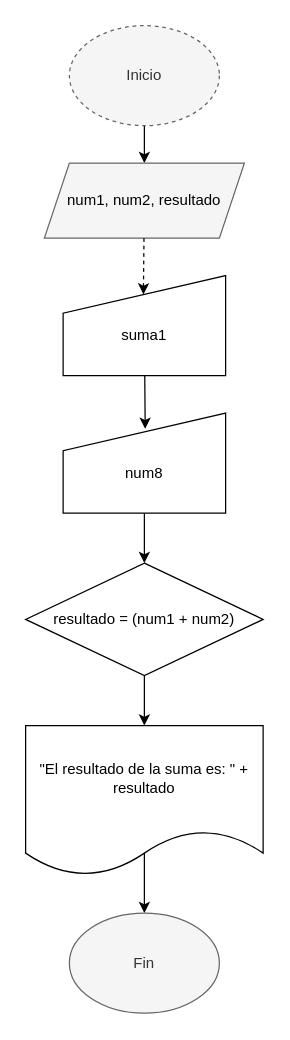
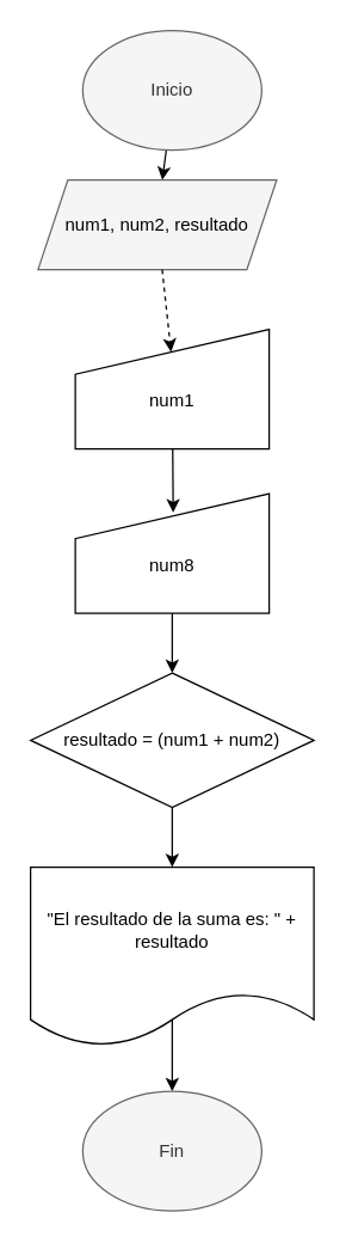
  <mxCell id="0" />
  <mxCell id="1" parent="0" />
  <mxCell id="2" value="" style="edgeStyle=none;html=1;" edge="1" parent="1" source="3" target="4"><mxGeometry relative="1" as="geometry" /></mxCell>
- <mxCell id="3" value="Inicio" style="ellipse;whiteSpace=wrap;html=1;fillColor=light-dark(#F5F5F5,#FFFFFF);fontColor=light-dark(#333333,#000000);strokeColor=#666666;dashed=1;" parent="1" vertex="1"><mxGeometry x="55" y="20" width="120" height="80" as="geometry" /></mxCell>
- <mxCell id="4" value="&lt;font style=&quot;color: light-dark(rgb(0, 0, 0), rgb(0, 0, 0));&quot;&gt;num1, num2, resultado&lt;/font&gt;" style="shape=parallelogram;perimeter=parallelogramPerimeter;whiteSpace=wrap;html=1;fixedSize=1;fillColor=light-dark(#F5F5F5,#FFFFFF);strokeColor=#666666;fontColor=light-dark(#333333,#000000);" vertex="1" parent="1"><mxGeometry x="35" y="130" width="160" height="60" as="geometry" /></mxCell>
- <mxCell id="5" value="&lt;div&gt;&lt;br&gt;&lt;/div&gt;suma1" style="shape=manualInput;whiteSpace=wrap;html=1;fillColor=light-dark(#FFFFFF,#FFFFFF);fontColor=light-dark(#000000,#000000);" vertex="1" parent="1"><mxGeometry x="50" y="220" width="130" height="80" as="geometry" /></mxCell>
+ <mxCell id="3" value="Inicio" style="ellipse;whiteSpace=wrap;html=1;fillColor=light-dark(#F5F5F5,#FFFFFF);fontColor=light-dark(#333333,#000000);strokeColor=#666666;" parent="1" vertex="1"><mxGeometry x="55" y="20" width="120" height="80" as="geometry" /></mxCell>
+ <mxCell id="4" value="&lt;font style=&quot;color: light-dark(rgb(0, 0, 0), rgb(0, 0, 0));&quot;&gt;num1, num2, resultado&lt;/font&gt;" style="shape=parallelogram;perimeter=parallelogramPerimeter;whiteSpace=wrap;html=1;fixedSize=1;fillColor=light-dark(#F5F5F5,#FFFFFF);strokeColor=#666666;fontColor=light-dark(#333333,#000000);" vertex="1" parent="1"><mxGeometry x="25" y="120" width="160" height="60" as="geometry" /></mxCell>
+ <mxCell id="5" value="&lt;div&gt;&lt;br&gt;&lt;/div&gt;num1" style="shape=manualInput;whiteSpace=wrap;html=1;fillColor=light-dark(#FFFFFF,#FFFFFF);fontColor=light-dark(#000000,#000000);" vertex="1" parent="1"><mxGeometry x="50" y="220" width="130" height="80" as="geometry" /></mxCell>
  <mxCell id="6" style="edgeStyle=none;html=1;entryX=0.494;entryY=0.188;entryDx=0;entryDy=0;entryPerimeter=0;dashed=1;" edge="1" parent="1" source="4" target="5"><mxGeometry relative="1" as="geometry" /></mxCell>
  <mxCell id="7" value="" style="edgeStyle=none;html=1;" edge="1" parent="1" source="8" target="11"><mxGeometry relative="1" as="geometry" /></mxCell>
  <mxCell id="8" value="&lt;div&gt;&lt;br&gt;&lt;/div&gt;num8" style="shape=manualInput;whiteSpace=wrap;html=1;fillColor=light-dark(#FFFFFF,#FFFFFF);fontColor=light-dark(#000000,#000000);" vertex="1" parent="1"><mxGeometry x="50" y="330" width="130" height="80" as="geometry" /></mxCell>
  <mxCell id="9" style="edgeStyle=none;html=1;entryX=0.505;entryY=0.157;entryDx=0;entryDy=0;entryPerimeter=0;" edge="1" parent="1" source="5" target="8"><mxGeometry relative="1" as="geometry" /></mxCell>
  <mxCell id="10" style="edgeStyle=none;html=1;" edge="1" parent="1" source="11"><mxGeometry relative="1" as="geometry"><mxPoint x="115" y="580" as="targetPoint" /></mxGeometry></mxCell>
  <mxCell id="11" value="resultado = (num1 + num2)" style="rhombus;whiteSpace=wrap;html=1;fillColor=light-dark(#FFFFFF,#FFFFFF);fontColor=light-dark(#000000,#000000);" vertex="1" parent="1"><mxGeometry x="20" y="450" width="190" height="90" as="geometry" /></mxCell>
  <mxCell id="12" style="edgeStyle=none;html=1;" edge="1" parent="1"><mxGeometry relative="1" as="geometry"><mxPoint x="115" y="730" as="targetPoint" /><mxPoint x="115" y="680" as="sourcePoint" /></mxGeometry></mxCell>
  <mxCell id="13" value="&lt;font style=&quot;color: light-dark(rgb(0, 0, 0), rgb(0, 0, 0));&quot;&gt;&quot;El resultado de la suma es: &quot; + resultado&lt;/font&gt;" style="shape=document;whiteSpace=wrap;html=1;boundedLbl=1;fillColor=light-dark(#FFFFFF,#FFFFFF);fontColor=light-dark(#000000,#000000);" vertex="1" parent="1"><mxGeometry x="20" y="580" width="190" height="120" as="geometry" /></mxCell>
  <mxCell id="14" value="Fin" style="ellipse;whiteSpace=wrap;html=1;fillColor=light-dark(#F5F5F5,#FFFFFF);fontColor=light-dark(#333333,#000000);strokeColor=#666666;" vertex="1" parent="1"><mxGeometry x="55" y="730" width="120" height="80" as="geometry" /></mxCell>
